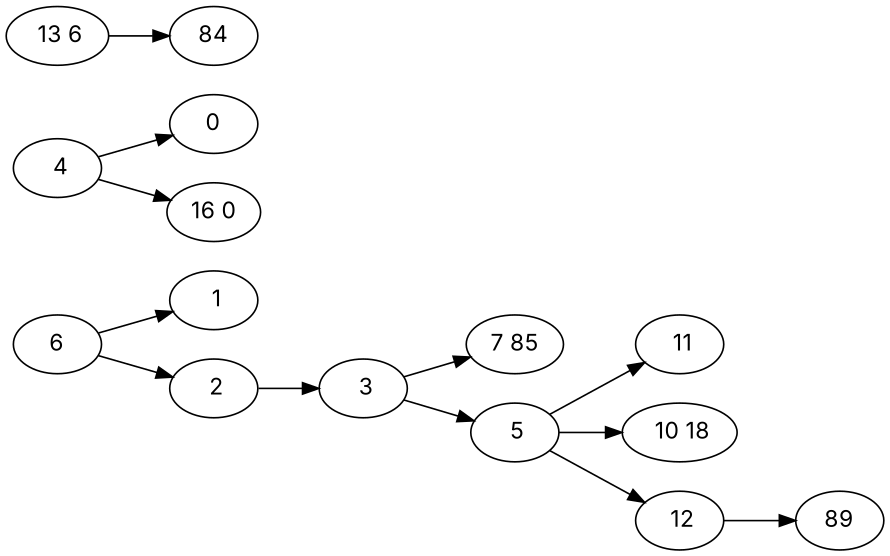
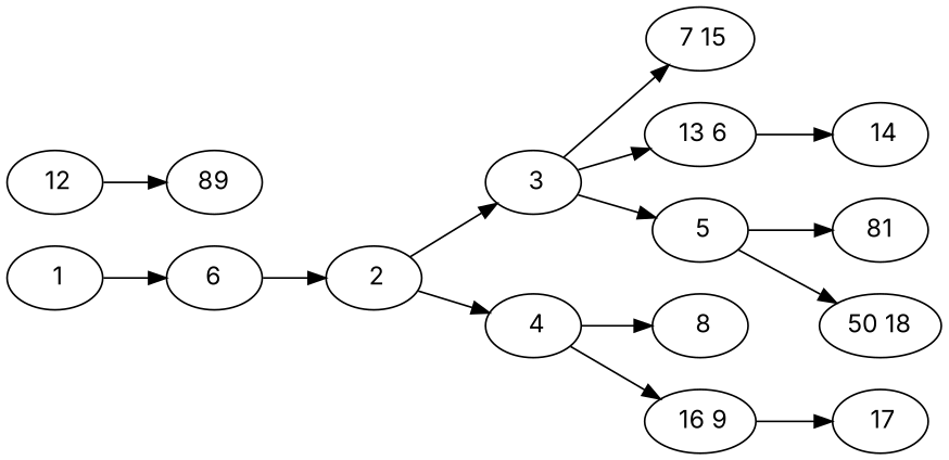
  digraph {
    fontname=Inter
    rankdir=LR
    node [fontname=Inter]
    edge [fontname=Inter]
    n1 [label=6]
    " 1"
    " 2"
    " 3"
    " 4"
-   " 7 15" [label="7 85"]
+   " 7 15"
    " 13 6"
    " 5"
-   " 8" [label=0]
-   " 16 9" [label="16 0"]
-   " 14" [label=84]
-   " 11"
-   " 10 18"
+   " 8"
+   " 16 9"
+   " 14"
+   " 11" [label=81]
+   " 10 18" [label="50 18"]
    " 12"
+   " 17"
    n16 [label=89]
-   n1 -> " 1"
+   " 1" -> n1
    n1 -> " 2"
    " 2" -> " 3"
+   " 2" -> " 4"
    " 3" -> " 7 15"
+   " 3" -> " 13 6"
    " 3" -> " 5"
    " 4" -> " 8"
    " 4" -> " 16 9"
    " 13 6" -> " 14"
    " 5" -> " 11"
    " 5" -> " 10 18"
-   " 5" -> " 12"
+   " 16 9" -> " 17"
    " 12" -> n16
  }
